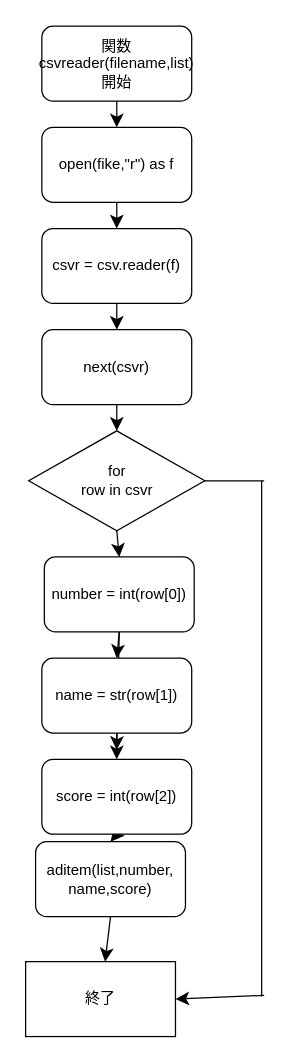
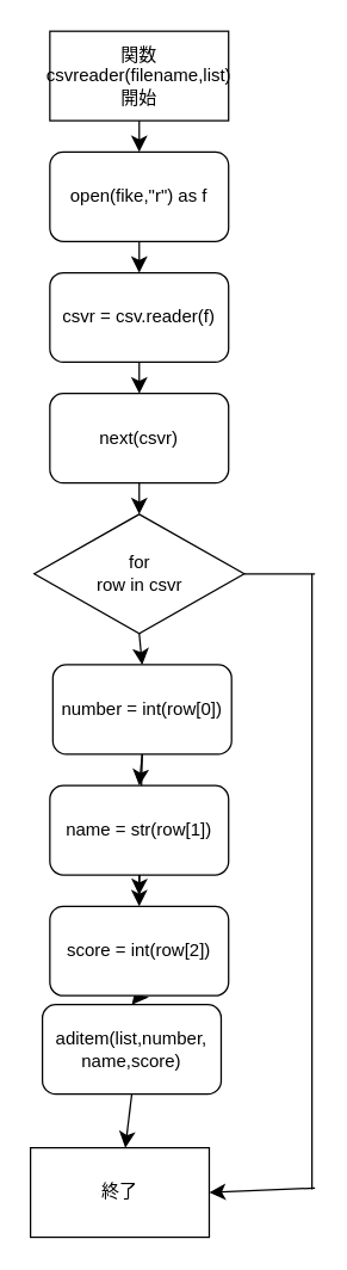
  <mxCell id="0" />
  <mxCell id="1" parent="0" />
  <mxCell id="2" style="edgeStyle=none;curved=1;rounded=0;orthogonalLoop=1;jettySize=auto;html=1;exitX=0.5;exitY=1;exitDx=0;exitDy=0;entryX=0.5;entryY=0;entryDx=0;entryDy=0;fontSize=12;startSize=8;endSize=8;" edge="1" parent="1" source="3" target="5"><mxGeometry relative="1" as="geometry" /></mxCell>
- <mxCell id="3" value="関数csvreader(filename,list)&lt;div&gt;開始&lt;/div&gt;" style="whiteSpace=wrap;html=1;rounded=1;" vertex="1" parent="1"><mxGeometry x="33" y="20" width="120" height="60" as="geometry" /></mxCell>
+ <mxCell id="3" value="関数csvreader(filename,list)&lt;div&gt;開始&lt;/div&gt;" style="rounded=0;whiteSpace=wrap;html=1;" vertex="1" parent="1"><mxGeometry x="33" y="20" width="120" height="60" as="geometry" /></mxCell>
  <mxCell id="4" style="edgeStyle=none;curved=1;rounded=0;orthogonalLoop=1;jettySize=auto;html=1;exitX=0.5;exitY=1;exitDx=0;exitDy=0;entryX=0.5;entryY=0;entryDx=0;entryDy=0;fontSize=12;startSize=8;endSize=8;" edge="1" parent="1" source="5" target="7"><mxGeometry relative="1" as="geometry" /></mxCell>
  <mxCell id="5" value="open(fike,&quot;r&quot;) as f" style="rounded=1;whiteSpace=wrap;html=1;" vertex="1" parent="1"><mxGeometry x="33" y="101" width="120" height="60" as="geometry" /></mxCell>
  <mxCell id="6" style="edgeStyle=none;curved=1;rounded=0;orthogonalLoop=1;jettySize=auto;html=1;exitX=0.5;exitY=1;exitDx=0;exitDy=0;fontSize=12;startSize=8;endSize=8;" edge="1" parent="1" source="7" target="9"><mxGeometry relative="1" as="geometry" /></mxCell>
  <mxCell id="7" value="csvr = csv.reader(f)" style="rounded=1;whiteSpace=wrap;html=1;" vertex="1" parent="1"><mxGeometry x="33" y="182" width="120" height="60" as="geometry" /></mxCell>
  <mxCell id="8" style="edgeStyle=none;curved=1;rounded=0;orthogonalLoop=1;jettySize=auto;html=1;exitX=0.5;exitY=1;exitDx=0;exitDy=0;entryX=0.5;entryY=0;entryDx=0;entryDy=0;fontSize=12;startSize=8;endSize=8;" edge="1" parent="1" source="9" target="12"><mxGeometry relative="1" as="geometry" /></mxCell>
  <mxCell id="9" value="next(csvr)" style="rounded=1;whiteSpace=wrap;html=1;" vertex="1" parent="1"><mxGeometry x="33" y="263" width="120" height="60" as="geometry" /></mxCell>
  <mxCell id="10" style="edgeStyle=none;curved=1;rounded=0;orthogonalLoop=1;jettySize=auto;html=1;exitX=0.5;exitY=1;exitDx=0;exitDy=0;entryX=0.5;entryY=0;entryDx=0;entryDy=0;fontSize=12;startSize=8;endSize=8;" edge="1" parent="1" source="12" target="15"><mxGeometry relative="1" as="geometry" /></mxCell>
  <mxCell id="11" style="edgeStyle=none;curved=1;rounded=0;orthogonalLoop=1;jettySize=auto;html=1;exitX=1;exitY=0.5;exitDx=0;exitDy=0;fontSize=12;startSize=8;endSize=8;" edge="1" parent="1" source="12"><mxGeometry relative="1" as="geometry"><mxPoint x="164" y="384" as="targetPoint" /></mxGeometry></mxCell>
  <mxCell id="12" value="for&lt;div&gt;row in csvr&lt;/div&gt;" style="rhombus;whiteSpace=wrap;html=1;" vertex="1" parent="1"><mxGeometry x="22.5" y="344" width="141" height="80" as="geometry" /></mxCell>
  <mxCell id="13" style="edgeStyle=none;curved=1;rounded=0;orthogonalLoop=1;jettySize=auto;html=1;exitX=0.5;exitY=1;exitDx=0;exitDy=0;fontSize=12;startSize=8;endSize=8;" edge="1" parent="1" source="15"><mxGeometry relative="1" as="geometry"><mxPoint x="92.913" y="599.406" as="targetPoint" /></mxGeometry></mxCell>
  <mxCell id="14" style="edgeStyle=none;curved=1;rounded=0;orthogonalLoop=1;jettySize=auto;html=1;exitX=0.5;exitY=1;exitDx=0;exitDy=0;entryX=0.5;entryY=0;entryDx=0;entryDy=0;fontSize=12;startSize=8;endSize=8;" edge="1" parent="1" source="15" target="17"><mxGeometry relative="1" as="geometry" /></mxCell>
  <mxCell id="15" value="number = int(row[0])" style="rounded=1;whiteSpace=wrap;html=1;" vertex="1" parent="1"><mxGeometry x="35" y="445" width="120" height="60" as="geometry" /></mxCell>
  <mxCell id="16" style="edgeStyle=none;curved=1;rounded=0;orthogonalLoop=1;jettySize=auto;html=1;exitX=0.5;exitY=1;exitDx=0;exitDy=0;entryX=0.5;entryY=0;entryDx=0;entryDy=0;fontSize=12;startSize=8;endSize=8;" edge="1" parent="1" source="17" target="19"><mxGeometry relative="1" as="geometry" /></mxCell>
  <mxCell id="17" value="name = str(row[1])" style="rounded=1;whiteSpace=wrap;html=1;" vertex="1" parent="1"><mxGeometry x="33" y="526" width="120" height="60" as="geometry" /></mxCell>
  <mxCell id="18" style="edgeStyle=none;curved=1;rounded=0;orthogonalLoop=1;jettySize=auto;html=1;exitX=0.5;exitY=1;exitDx=0;exitDy=0;entryX=0.5;entryY=0;entryDx=0;entryDy=0;fontSize=12;startSize=8;endSize=8;" edge="1" parent="1" source="19" target="21"><mxGeometry relative="1" as="geometry" /></mxCell>
  <mxCell id="19" value="score = int(row[2])" style="rounded=1;whiteSpace=wrap;html=1;" vertex="1" parent="1"><mxGeometry x="33" y="607" width="120" height="60" as="geometry" /></mxCell>
  <mxCell id="20" style="edgeStyle=none;curved=1;rounded=0;orthogonalLoop=1;jettySize=auto;html=1;exitX=0.5;exitY=1;exitDx=0;exitDy=0;fontSize=12;startSize=8;endSize=8;" edge="1" parent="1" source="21" target="22"><mxGeometry relative="1" as="geometry" /></mxCell>
  <mxCell id="21" value="aditem(list,number,&lt;div&gt;name,score)&lt;/div&gt;" style="rounded=1;whiteSpace=wrap;html=1;" vertex="1" parent="1"><mxGeometry x="28" y="673" width="120" height="60" as="geometry" /></mxCell>
  <mxCell id="22" value="終了" style="rounded=0;whiteSpace=wrap;html=1;" vertex="1" parent="1"><mxGeometry x="20" y="769" width="120" height="60" as="geometry" /></mxCell>
  <mxCell id="23" value="" style="endArrow=none;html=1;rounded=0;fontSize=12;startSize=8;endSize=8;curved=1;entryX=1;entryY=0.5;entryDx=0;entryDy=0;" edge="1" parent="1" target="12"><mxGeometry width="50" height="50" relative="1" as="geometry"><mxPoint x="211" y="384" as="sourcePoint" /><mxPoint x="197" y="543" as="targetPoint" /></mxGeometry></mxCell>
  <mxCell id="24" value="" style="endArrow=none;html=1;rounded=0;fontSize=12;startSize=8;endSize=8;curved=1;" edge="1" parent="1"><mxGeometry width="50" height="50" relative="1" as="geometry"><mxPoint x="209" y="797" as="sourcePoint" /><mxPoint x="209" y="384" as="targetPoint" /></mxGeometry></mxCell>
  <mxCell id="25" value="" style="endArrow=classic;html=1;rounded=0;fontSize=12;startSize=8;endSize=8;curved=1;entryX=1;entryY=0.5;entryDx=0;entryDy=0;" edge="1" parent="1" target="22"><mxGeometry width="50" height="50" relative="1" as="geometry"><mxPoint x="211" y="796" as="sourcePoint" /><mxPoint x="197" y="543" as="targetPoint" /></mxGeometry></mxCell>
